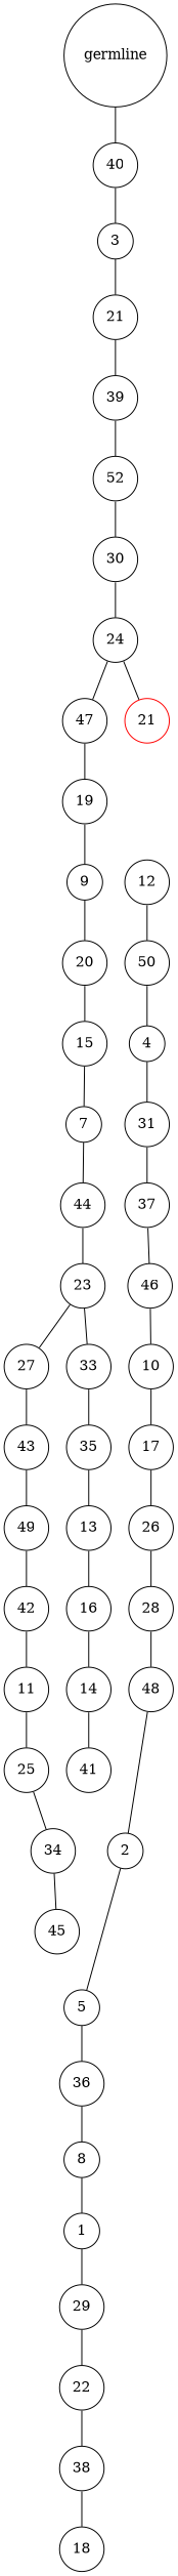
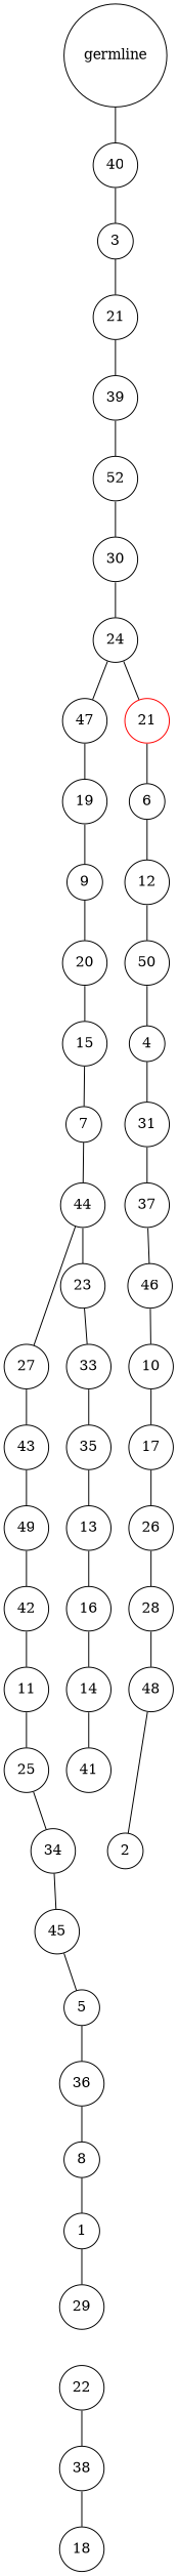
  graph {
    rankdir=UD
    splines=line
    node [shape=circle]
    n1 [label=germline]
    n2 [label=40]
    n3 [label=3]
    n4 [label=21]
    n5 [label=39]
    n6 [label=52]
    n7 [label=30]
    n8 [label=24]
    n9 [label=47]
    n10 [color=red label=21]
    n11 [label=19]
+   n12 [label=6]
    n13 [label=9]
    n14 [label=20]
    n15 [label=15]
    n16 [label=7]
    n17 [label=44]
    n18 [label=23]
    n19 [label=27]
    n20 [label=33]
    n21 [label=43]
    n22 [label=35]
    n23 [label=13]
    n24 [label=16]
    n25 [label=14]
    n26 [label=41]
    n27 [label=49]
    n28 [label=42]
    n29 [label=11]
    n30 [label=25]
    n31 [label=34]
    n32 [label=45]
    n33 [label=5]
    n34 [label=36]
    n35 [label=8]
    n36 [label=1]
    n37 [label=29]
    n38 [label=22]
    n39 [label=38]
    n40 [label=18]
    n41 [label=12]
    n42 [label=50]
    n43 [label=4]
    n44 [label=31]
    n45 [label=37]
    n46 [label=46]
    n47 [label=10]
    n48 [label=17]
    n49 [label=26]
    n50 [label=28]
    n51 [label=48]
    n52 [label=2]
    n1 -- n2
    n2 -- n3
    n3 -- n4
    n4 -- n5
    n5 -- n6
    n6 -- n7
    n7 -- n8
    n8 -- n9
    n8 -- n10
    n9 -- n11
+   n10 -- n12
    n11 -- n13
+   n12 -- n41
    n13 -- n14
    n14 -- n15
    n15 -- n16
    n16 -- n17
    n17 -- n18
-   n18 -- n19
+   n17 -- n19
    n18 -- n20
    n19 -- n21
    n20 -- n22
    n21 -- n27
    n22 -- n23
    n23 -- n24
    n24 -- n25
    n25 -- n26
    n27 -- n28
    n28 -- n29
    n29 -- n30
    n30 -- n31
    n31 -- n32
-   n52 -- n33
+   n32 -- n33
    n33 -- n34
    n34 -- n35
    n35 -- n36
    n36 -- n37
-   n37 -- n38
    n38 -- n39
    n39 -- n40
    n41 -- n42
    n42 -- n43
    n43 -- n44
    n44 -- n45
    n45 -- n46
    n46 -- n47
    n47 -- n48
    n48 -- n49
    n49 -- n50
    n50 -- n51
    n51 -- n52
  }
